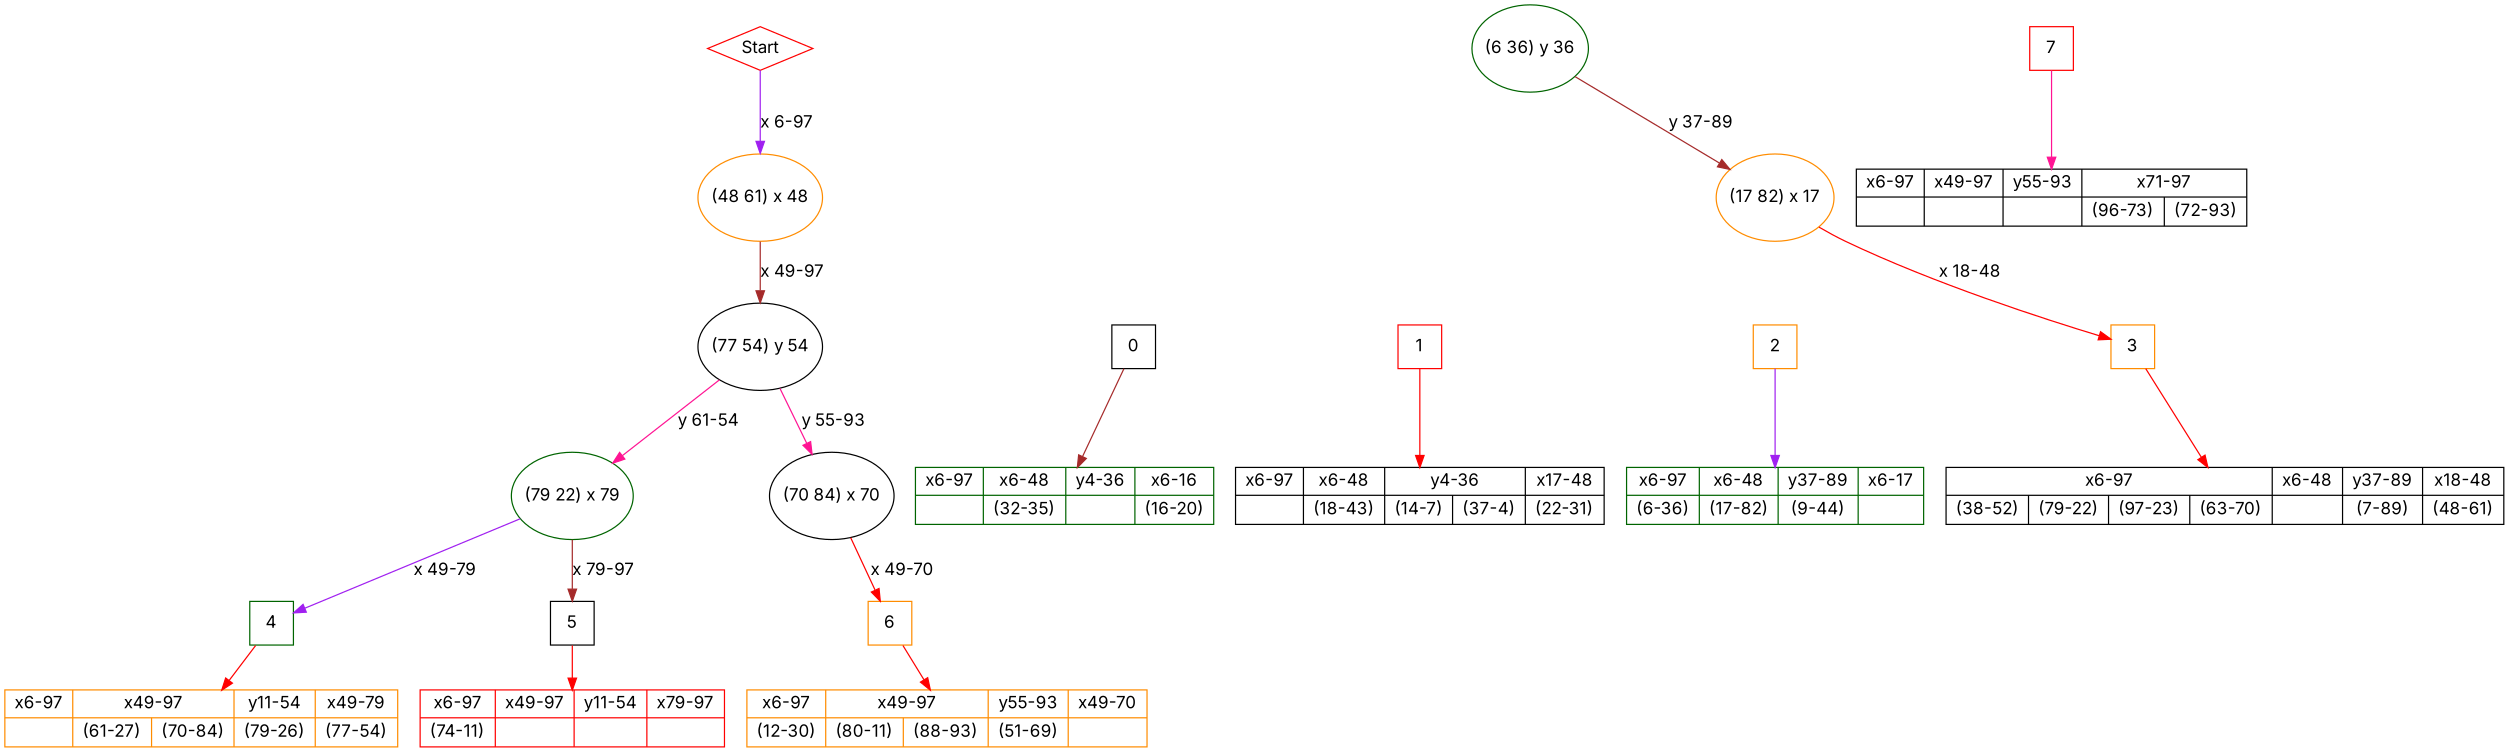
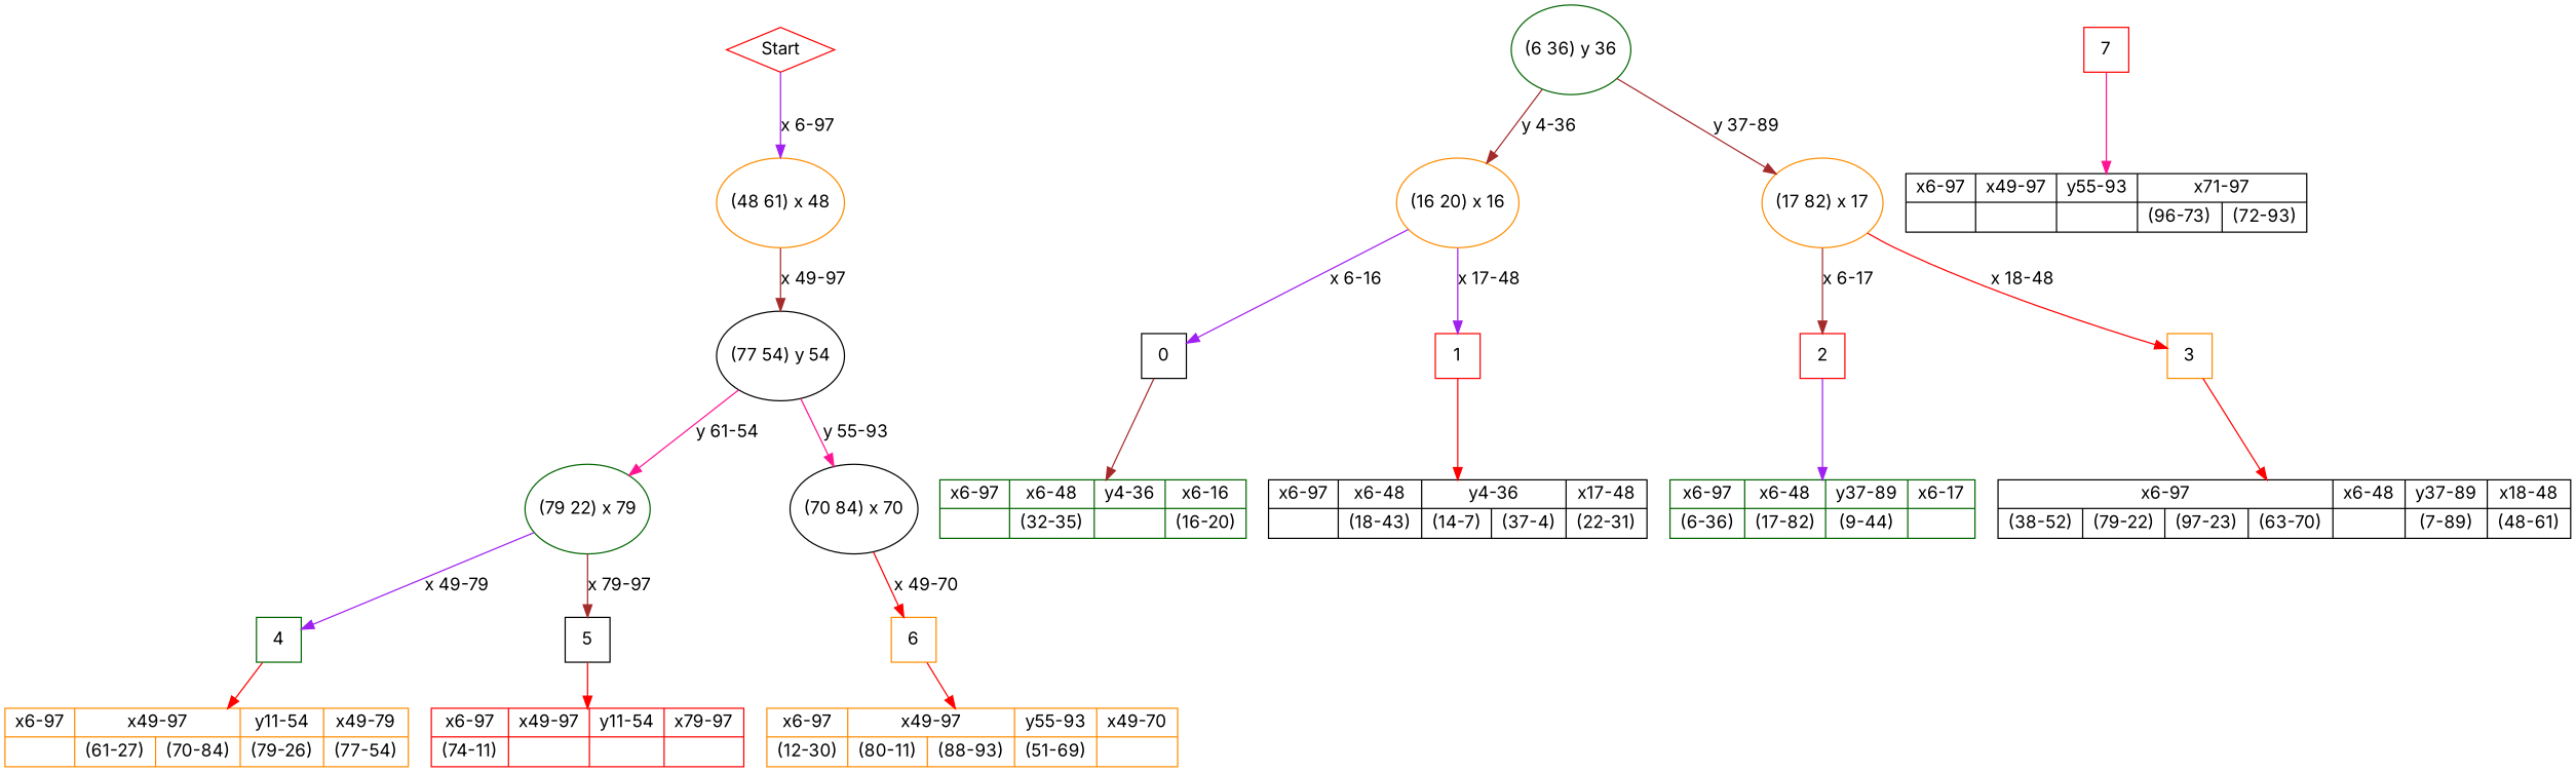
  digraph {
    fontname=Inter
    node [color=darkorange fontname=Inter shape=rectangle]
    edge [color=red fontname=Inter]
    n1 [color=red label=Start shape=diamond]
    n2 [height=1 label="(48 61) x 48" width=1 shape=""]
    n3 [color=black height=1 label="(77 54) y 54" width=1 shape=""]
    n4 [color=darkgreen height=1 label="(6 36) y 36" width=1 shape=""]
+   n5 [height=1 label="(16 20) x 16" width=1 shape=""]
    n6 [height=1 label="(17 82) x 17" width=1 shape=""]
    n7 [color=darkgreen height=1 label="(79 22) x 79" width=1 shape=""]
    n8 [color=black height=1 label="(70 84) x 70" width=1 shape=""]
    n9 [color=black height=0.5 label=0 width=0.5]
    n10 [color=red height=0.5 label=1 width=0.5]
-   n11 [height=0.5 label=2 width=0.5]
+   n11 [color=red height=0.5 label=2 width=0.5]
    n12 [height=0.5 label=3 width=0.5]
    n13 [color=darkgreen label=" {x6-97|{}}|{x6-48|{ (32-35)}}|{y4-36|{}}|{x6-16|{ (16-20)}}" shape=record]
    n14 [color=black label=" {x6-97|{}}|{x6-48|{ (18-43)}}|{y4-36|{ (14-7)|(37-4)}}|{x17-48|{ (22-31)}}" shape=record]
    n15 [color=darkgreen label=" {x6-97|{ (6-36)}}|{x6-48|{ (17-82)}}|{y37-89|{ (9-44)}}|{x6-17|{}}" shape=record]
    n16 [color=black label=" {x6-97|{ (38-52)|(79-22)|(97-23)|(63-70)}}|{x6-48|{}}|{y37-89|{ (7-89)}}|{x18-48|{ (48-61)}}" shape=record]
    n17 [color=darkgreen height=0.5 label=4 width=0.5]
    n18 [color=black height=0.5 label=5 width=0.5]
    n19 [height=0.5 label=6 width=0.5]
    n20 [label=" {x6-97|{}}|{x49-97|{ (61-27)|(70-84)}}|{y11-54|{ (79-26)}}|{x49-79|{ (77-54)}}" shape=record]
    n21 [color=red label=" {x6-97|{ (74-11)}}|{x49-97|{}}|{y11-54|{}}|{x79-97|{}}" shape=record]
    n22 [label=" {x6-97|{ (12-30)}}|{x49-97|{ (80-11)|(88-93)}}|{y55-93|{ (51-69)}}|{x49-70|{}}" shape=record]
    n23 [color=red height=0.5 label=7 width=0.5]
    n24 [color=black label=" {x6-97|{}}|{x49-97|{}}|{y55-93|{}}|{x71-97|{ (96-73)|(72-93)}}" shape=record]
    n1 -> n2 [color=purple label="x 6-97"]
    n2 -> n3 [color=brown label="x 49-97"]
    n3 -> n7 [color=deeppink label="y 61-54"]
    n3 -> n8 [color=deeppink label="y 55-93"]
+   n4 -> n5 [color=brown label="y 4-36"]
    n4 -> n6 [color=brown label="y 37-89"]
+   n5 -> n9 [color=purple label="x 6-16"]
+   n5 -> n10 [color=purple label="x 17-48"]
+   n6 -> n11 [color=brown label="x 6-17"]
    n6 -> n12 [label="x 18-48"]
    n7 -> n17 [color=purple label="x 49-79"]
    n7 -> n18 [color=brown label="x 79-97"]
    n8 -> n19 [label="x 49-70"]
    n9 -> n13 [color=brown]
    n10 -> n14
    n11 -> n15 [color=purple]
    n12 -> n16
    n17 -> n20
    n18 -> n21
    n19 -> n22
    n23 -> n24 [color=deeppink]
  }
